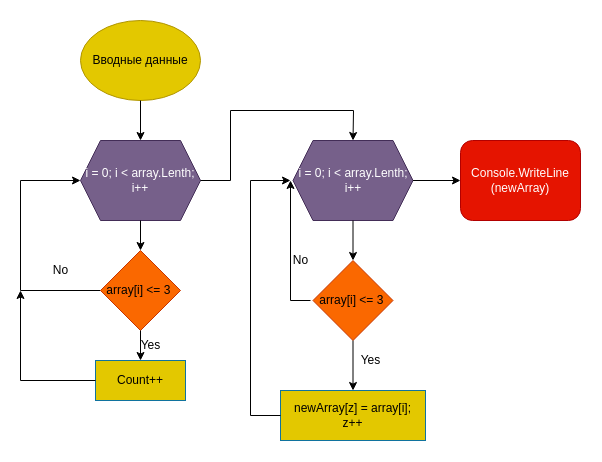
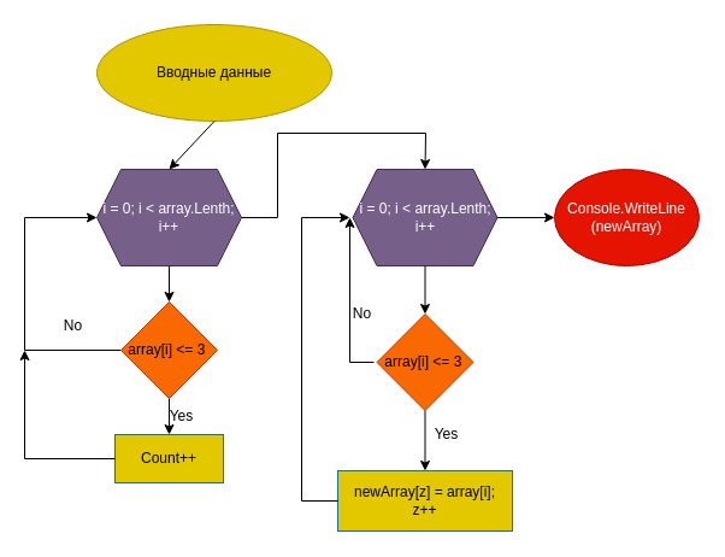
  <mxCell id="0" />
  <mxCell id="1" parent="0" />
  <mxCell id="2" value="i = 0; i &amp;lt; array.Lenth; i++" style="shape=hexagon;perimeter=hexagonPerimeter2;whiteSpace=wrap;html=1;fixedSize=1;fillColor=#76608a;fontColor=#ffffff;strokeColor=#432D57;" parent="1" vertex="1"><mxGeometry x="80" y="140" width="120" height="80" as="geometry" /></mxCell>
  <mxCell id="3" value="" style="endArrow=none;html=1;rounded=0;exitX=0;exitY=0.5;exitDx=0;exitDy=0;" parent="1" edge="1" source="6"><mxGeometry width="50" height="50" relative="1" as="geometry"><mxPoint x="410" y="500" as="sourcePoint" /><mxPoint x="20" y="180" as="targetPoint" /><Array as="points"><mxPoint x="20" y="290" /></Array></mxGeometry></mxCell>
  <mxCell id="4" value="" style="endArrow=classic;html=1;rounded=0;entryX=0;entryY=0.5;entryDx=0;entryDy=0;" parent="1" target="2" edge="1"><mxGeometry width="50" height="50" relative="1" as="geometry"><mxPoint x="20" y="180" as="sourcePoint" /><mxPoint x="170" y="280" as="targetPoint" /></mxGeometry></mxCell>
  <mxCell id="5" value="" style="endArrow=classic;html=1;rounded=0;exitX=1;exitY=0.5;exitDx=0;exitDy=0;entryX=0.5;entryY=0;entryDx=0;entryDy=0;" parent="1" source="2" target="13" edge="1"><mxGeometry width="50" height="50" relative="1" as="geometry"><mxPoint x="120" y="330" as="sourcePoint" /><mxPoint x="290" y="180" as="targetPoint" /><Array as="points"><mxPoint x="230" y="180" /><mxPoint x="230" y="110" /><mxPoint x="353" y="110" /></Array></mxGeometry></mxCell>
  <mxCell id="6" value="array[i] &amp;lt;= 3&amp;nbsp;" style="rhombus;whiteSpace=wrap;html=1;fillColor=#fa6800;fontColor=#000000;strokeColor=#C73500;" vertex="1" parent="1"><mxGeometry x="100" y="250" width="80" height="80" as="geometry" /></mxCell>
  <mxCell id="7" value="No" style="text;html=1;align=center;verticalAlign=middle;resizable=0;points=[];autosize=1;strokeColor=none;fillColor=none;" vertex="1" parent="1"><mxGeometry x="40" y="255" width="40" height="30" as="geometry" /></mxCell>
  <mxCell id="8" value="" style="endArrow=classic;html=1;rounded=0;exitX=0.5;exitY=1;exitDx=0;exitDy=0;" edge="1" parent="1" source="6"><mxGeometry width="50" height="50" relative="1" as="geometry"><mxPoint x="120" y="320" as="sourcePoint" /><mxPoint x="140" y="360" as="targetPoint" /></mxGeometry></mxCell>
  <mxCell id="9" value="Yes" style="text;html=1;align=center;verticalAlign=middle;resizable=0;points=[];autosize=1;strokeColor=none;fillColor=none;" vertex="1" parent="1"><mxGeometry x="130" y="330" width="40" height="30" as="geometry" /></mxCell>
  <mxCell id="10" value="Count++" style="rounded=0;whiteSpace=wrap;html=1;fillColor=#e3c800;strokeColor=#10739e;" vertex="1" parent="1"><mxGeometry x="95" y="360" width="90" height="40" as="geometry" /></mxCell>
  <mxCell id="11" value="" style="endArrow=classic;html=1;rounded=0;exitX=0;exitY=0.5;exitDx=0;exitDy=0;" edge="1" parent="1" source="10"><mxGeometry width="50" height="50" relative="1" as="geometry"><mxPoint x="120" y="320" as="sourcePoint" /><mxPoint x="20" y="290" as="targetPoint" /><Array as="points"><mxPoint x="20" y="380" /></Array></mxGeometry></mxCell>
  <mxCell id="12" value="" style="endArrow=classic;html=1;rounded=0;entryX=0.5;entryY=0;entryDx=0;entryDy=0;exitX=0.5;exitY=1;exitDx=0;exitDy=0;" edge="1" parent="1" source="2" target="6"><mxGeometry width="50" height="50" relative="1" as="geometry"><mxPoint x="120" y="320" as="sourcePoint" /><mxPoint x="170" y="270" as="targetPoint" /></mxGeometry></mxCell>
  <mxCell id="13" value="i = 0; i &amp;lt; array.Lenth; i++" style="shape=hexagon;perimeter=hexagonPerimeter2;whiteSpace=wrap;html=1;fixedSize=1;fillColor=#76608a;fontColor=#ffffff;strokeColor=#432D57;" vertex="1" parent="1"><mxGeometry x="292.5" y="140" width="120" height="80" as="geometry" /></mxCell>
  <mxCell id="14" value="array[i] &amp;lt;= 3&amp;nbsp;" style="rhombus;whiteSpace=wrap;html=1;fillColor=#fa6800;fontColor=#000000;strokeColor=#C73500;" vertex="1" parent="1"><mxGeometry x="312.5" y="260" width="80" height="80" as="geometry" /></mxCell>
  <mxCell id="15" value="newArray[z] = array[i];&lt;br&gt;z++" style="rounded=0;whiteSpace=wrap;html=1;fillColor=#e3c800;strokeColor=#10739e;" vertex="1" parent="1"><mxGeometry x="280" y="390" width="145" height="50" as="geometry" /></mxCell>
- <mxCell id="16" value="Вводные данные" style="ellipse;whiteSpace=wrap;html=1;fontColor=#000000;fillColor=#e3c800;strokeColor=#B09500;" vertex="1" parent="1"><mxGeometry x="80" y="20" width="120" height="80" as="geometry" /></mxCell>
+ <mxCell id="16" value="Вводные данные" style="ellipse;whiteSpace=wrap;html=1;fontColor=#000000;fillColor=#e3c800;strokeColor=#B09500;" vertex="1" parent="1"><mxGeometry x="80" y="20" width="195" height="80" as="geometry" /></mxCell>
  <mxCell id="17" value="" style="endArrow=classic;html=1;rounded=0;fontColor=#000000;exitX=0.5;exitY=1;exitDx=0;exitDy=0;entryX=0.5;entryY=0;entryDx=0;entryDy=0;" edge="1" parent="1" source="16" target="2"><mxGeometry width="50" height="50" relative="1" as="geometry"><mxPoint x="120" y="270" as="sourcePoint" /><mxPoint x="170" y="220" as="targetPoint" /></mxGeometry></mxCell>
  <mxCell id="18" value="" style="endArrow=classic;html=1;rounded=0;fontColor=#000000;exitX=0.5;exitY=1;exitDx=0;exitDy=0;entryX=0.5;entryY=0;entryDx=0;entryDy=0;" edge="1" parent="1" source="13" target="14"><mxGeometry width="50" height="50" relative="1" as="geometry"><mxPoint x="120" y="270" as="sourcePoint" /><mxPoint x="170" y="220" as="targetPoint" /></mxGeometry></mxCell>
  <mxCell id="19" value="" style="endArrow=classic;html=1;rounded=0;fontColor=#000000;entryX=0.5;entryY=0;entryDx=0;entryDy=0;exitX=0.5;exitY=1;exitDx=0;exitDy=0;" edge="1" parent="1" source="14" target="15"><mxGeometry width="50" height="50" relative="1" as="geometry"><mxPoint x="120" y="270" as="sourcePoint" /><mxPoint x="170" y="220" as="targetPoint" /></mxGeometry></mxCell>
  <mxCell id="20" value="" style="endArrow=classic;html=1;rounded=0;fontColor=#000000;" edge="1" parent="1"><mxGeometry width="50" height="50" relative="1" as="geometry"><mxPoint x="310" y="300" as="sourcePoint" /><mxPoint x="290" y="180" as="targetPoint" /><Array as="points"><mxPoint x="290" y="300" /></Array></mxGeometry></mxCell>
  <mxCell id="21" value="" style="endArrow=classic;html=1;rounded=0;fontColor=#000000;exitX=0;exitY=0.5;exitDx=0;exitDy=0;" edge="1" parent="1" source="15"><mxGeometry width="50" height="50" relative="1" as="geometry"><mxPoint x="120" y="270" as="sourcePoint" /><mxPoint x="290" y="180" as="targetPoint" /><Array as="points"><mxPoint x="250" y="415" /><mxPoint x="250" y="180" /></Array></mxGeometry></mxCell>
  <mxCell id="22" value="No" style="text;html=1;align=center;verticalAlign=middle;resizable=0;points=[];autosize=1;strokeColor=none;fillColor=none;fontColor=#000000;" vertex="1" parent="1"><mxGeometry x="280" y="245" width="40" height="30" as="geometry" /></mxCell>
  <mxCell id="23" value="Yes" style="text;html=1;align=center;verticalAlign=middle;resizable=0;points=[];autosize=1;strokeColor=none;fillColor=none;fontColor=#000000;" vertex="1" parent="1"><mxGeometry x="350" y="345" width="40" height="30" as="geometry" /></mxCell>
- <mxCell id="24" value="Console.WriteLine&lt;br&gt;(newArray)" style="whiteSpace=wrap;html=1;fontColor=#ffffff;fillColor=#e51400;strokeColor=#B20000;rounded=1;" vertex="1" parent="1"><mxGeometry x="460" y="140" width="120" height="80" as="geometry" /></mxCell>
+ <mxCell id="24" value="Console.WriteLine&lt;br&gt;(newArray)" style="ellipse;whiteSpace=wrap;html=1;fontColor=#ffffff;fillColor=#e51400;strokeColor=#B20000;" vertex="1" parent="1"><mxGeometry x="460" y="140" width="120" height="80" as="geometry" /></mxCell>
  <mxCell id="25" value="" style="endArrow=classic;html=1;rounded=0;fontColor=#000000;entryX=0;entryY=0.5;entryDx=0;entryDy=0;exitX=1;exitY=0.5;exitDx=0;exitDy=0;" edge="1" parent="1" source="13" target="24"><mxGeometry width="50" height="50" relative="1" as="geometry"><mxPoint x="120" y="270" as="sourcePoint" /><mxPoint x="170" y="220" as="targetPoint" /></mxGeometry></mxCell>
